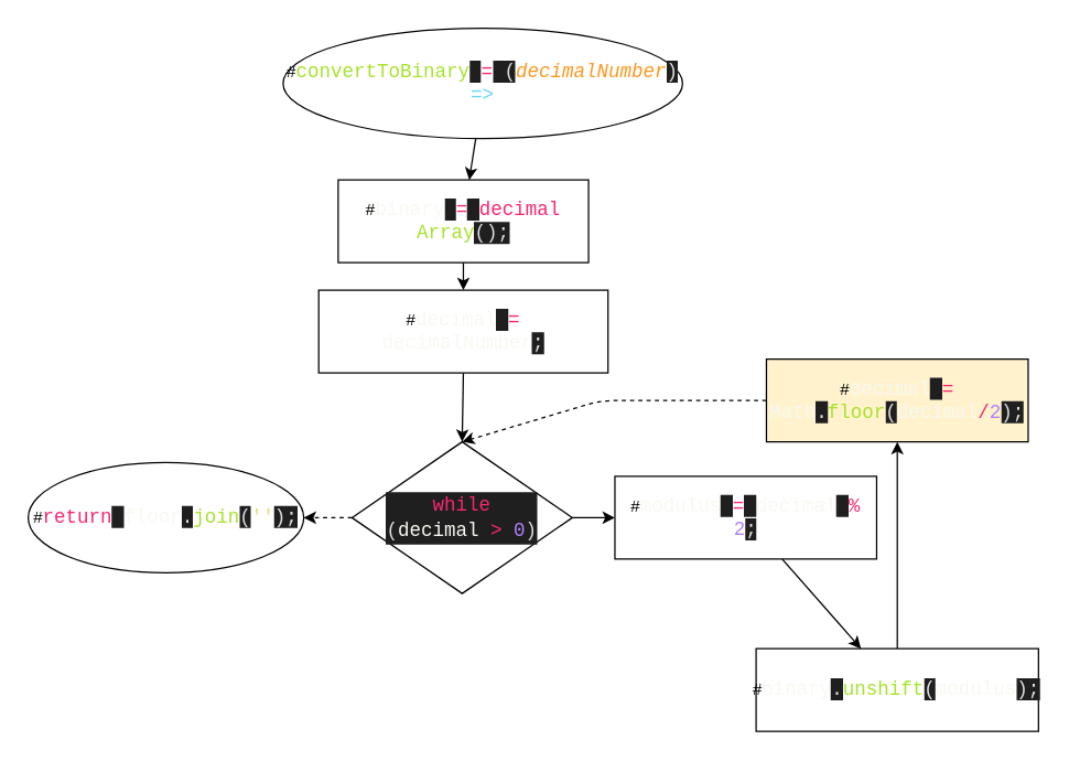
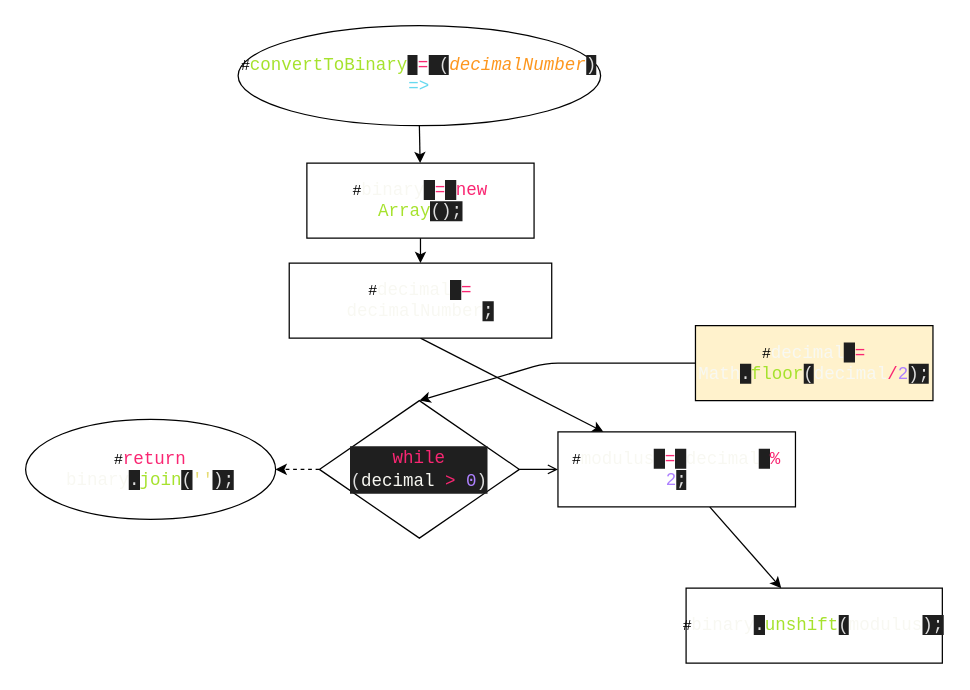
  <mxCell id="0" />
  <mxCell id="1" parent="0" />
- <mxCell id="2" value="#&lt;span style=&quot;font-family: Consolas, &amp;quot;Courier New&amp;quot;, monospace; font-size: 14px; color: rgb(249, 38, 114);&quot;&gt;return&lt;/span&gt;&lt;span style=&quot;background-color: rgb(31, 31, 31); color: rgb(221, 221, 221); font-family: Consolas, &amp;quot;Courier New&amp;quot;, monospace; font-size: 14px;&quot;&gt; &lt;/span&gt;&lt;span style=&quot;font-family: Consolas, &amp;quot;Courier New&amp;quot;, monospace; font-size: 14px; color: rgb(248, 248, 242);&quot;&gt;floor&lt;/span&gt;&lt;span style=&quot;background-color: rgb(31, 31, 31); color: rgb(221, 221, 221); font-family: Consolas, &amp;quot;Courier New&amp;quot;, monospace; font-size: 14px;&quot;&gt;.&lt;/span&gt;&lt;span style=&quot;font-family: Consolas, &amp;quot;Courier New&amp;quot;, monospace; font-size: 14px; color: rgb(166, 226, 46);&quot;&gt;join&lt;/span&gt;&lt;span style=&quot;background-color: rgb(31, 31, 31); color: rgb(221, 221, 221); font-family: Consolas, &amp;quot;Courier New&amp;quot;, monospace; font-size: 14px;&quot;&gt;(&lt;/span&gt;&lt;span style=&quot;font-family: Consolas, &amp;quot;Courier New&amp;quot;, monospace; font-size: 14px; color: rgb(230, 219, 116);&quot;&gt;''&lt;/span&gt;&lt;span style=&quot;background-color: rgb(31, 31, 31); color: rgb(221, 221, 221); font-family: Consolas, &amp;quot;Courier New&amp;quot;, monospace; font-size: 14px;&quot;&gt;);&lt;/span&gt;" style="ellipse;whiteSpace=wrap;html=1;" parent="1" vertex="1"><mxGeometry x="20" y="335" width="200" height="80" as="geometry" /></mxCell>
+ <mxCell id="2" value="#&lt;span style=&quot;font-family: Consolas, &amp;quot;Courier New&amp;quot;, monospace; font-size: 14px; color: rgb(249, 38, 114);&quot;&gt;return&lt;/span&gt;&lt;span style=&quot;background-color: rgb(31, 31, 31); color: rgb(221, 221, 221); font-family: Consolas, &amp;quot;Courier New&amp;quot;, monospace; font-size: 14px;&quot;&gt; &lt;/span&gt;&lt;span style=&quot;font-family: Consolas, &amp;quot;Courier New&amp;quot;, monospace; font-size: 14px; color: rgb(248, 248, 242);&quot;&gt;binary&lt;/span&gt;&lt;span style=&quot;background-color: rgb(31, 31, 31); color: rgb(221, 221, 221); font-family: Consolas, &amp;quot;Courier New&amp;quot;, monospace; font-size: 14px;&quot;&gt;.&lt;/span&gt;&lt;span style=&quot;font-family: Consolas, &amp;quot;Courier New&amp;quot;, monospace; font-size: 14px; color: rgb(166, 226, 46);&quot;&gt;join&lt;/span&gt;&lt;span style=&quot;background-color: rgb(31, 31, 31); color: rgb(221, 221, 221); font-family: Consolas, &amp;quot;Courier New&amp;quot;, monospace; font-size: 14px;&quot;&gt;(&lt;/span&gt;&lt;span style=&quot;font-family: Consolas, &amp;quot;Courier New&amp;quot;, monospace; font-size: 14px; color: rgb(230, 219, 116);&quot;&gt;''&lt;/span&gt;&lt;span style=&quot;background-color: rgb(31, 31, 31); color: rgb(221, 221, 221); font-family: Consolas, &amp;quot;Courier New&amp;quot;, monospace; font-size: 14px;&quot;&gt;);&lt;/span&gt;" style="ellipse;whiteSpace=wrap;html=1;" parent="1" vertex="1"><mxGeometry x="20" y="335" width="200" height="80" as="geometry" /></mxCell>
  <mxCell id="3" value="" style="edgeStyle=none;html=1;" edge="1" parent="1" source="4" target="6"><mxGeometry relative="1" as="geometry" /></mxCell>
- <mxCell id="4" value="#&lt;span style=&quot;font-family: Consolas, &amp;quot;Courier New&amp;quot;, monospace; font-size: 14px; color: rgb(166, 226, 46);&quot;&gt;convertToBinary&lt;/span&gt;&lt;span style=&quot;background-color: rgb(31, 31, 31); color: rgb(221, 221, 221); font-family: Consolas, &amp;quot;Courier New&amp;quot;, monospace; font-size: 14px;&quot;&gt; &lt;/span&gt;&lt;span style=&quot;font-family: Consolas, &amp;quot;Courier New&amp;quot;, monospace; font-size: 14px; color: rgb(249, 38, 114);&quot;&gt;=&lt;/span&gt;&lt;span style=&quot;background-color: rgb(31, 31, 31); color: rgb(221, 221, 221); font-family: Consolas, &amp;quot;Courier New&amp;quot;, monospace; font-size: 14px;&quot;&gt; (&lt;/span&gt;&lt;span style=&quot;font-family: Consolas, &amp;quot;Courier New&amp;quot;, monospace; font-size: 14px; color: rgb(253, 151, 31); font-style: italic;&quot;&gt;decimalNumber&lt;/span&gt;&lt;span style=&quot;background-color: rgb(31, 31, 31); color: rgb(221, 221, 221); font-family: Consolas, &amp;quot;Courier New&amp;quot;, monospace; font-size: 14px;&quot;&gt;) &lt;/span&gt;&lt;span style=&quot;font-family: Consolas, &amp;quot;Courier New&amp;quot;, monospace; font-size: 14px; color: rgb(102, 217, 239); font-style: italic;&quot;&gt;=&amp;gt;&lt;/span&gt;" style="ellipse;whiteSpace=wrap;html=1;" vertex="1" parent="1"><mxGeometry x="205" y="20" width="290" height="80" as="geometry" /></mxCell>
+ <mxCell id="4" value="#&lt;span style=&quot;font-family: Consolas, &amp;quot;Courier New&amp;quot;, monospace; font-size: 14px; color: rgb(166, 226, 46);&quot;&gt;convertToBinary&lt;/span&gt;&lt;span style=&quot;background-color: rgb(31, 31, 31); color: rgb(221, 221, 221); font-family: Consolas, &amp;quot;Courier New&amp;quot;, monospace; font-size: 14px;&quot;&gt; &lt;/span&gt;&lt;span style=&quot;font-family: Consolas, &amp;quot;Courier New&amp;quot;, monospace; font-size: 14px; color: rgb(249, 38, 114);&quot;&gt;=&lt;/span&gt;&lt;span style=&quot;background-color: rgb(31, 31, 31); color: rgb(221, 221, 221); font-family: Consolas, &amp;quot;Courier New&amp;quot;, monospace; font-size: 14px;&quot;&gt; (&lt;/span&gt;&lt;span style=&quot;font-family: Consolas, &amp;quot;Courier New&amp;quot;, monospace; font-size: 14px; color: rgb(253, 151, 31); font-style: italic;&quot;&gt;decimalNumber&lt;/span&gt;&lt;span style=&quot;background-color: rgb(31, 31, 31); color: rgb(221, 221, 221); font-family: Consolas, &amp;quot;Courier New&amp;quot;, monospace; font-size: 14px;&quot;&gt;) &lt;/span&gt;&lt;span style=&quot;font-family: Consolas, &amp;quot;Courier New&amp;quot;, monospace; font-size: 14px; color: rgb(102, 217, 239); font-style: italic;&quot;&gt;=&amp;gt;&lt;/span&gt;" style="ellipse;whiteSpace=wrap;html=1;" vertex="1" parent="1"><mxGeometry x="190" y="20" width="290" height="80" as="geometry" /></mxCell>
  <mxCell id="5" style="edgeStyle=none;html=1;entryX=0.5;entryY=0;entryDx=0;entryDy=0;" edge="1" parent="1" source="6" target="8"><mxGeometry relative="1" as="geometry" /></mxCell>
- <mxCell id="6" value="#&lt;span style=&quot;font-family: Consolas, &amp;quot;Courier New&amp;quot;, monospace; font-size: 14px; color: rgb(248, 248, 242);&quot;&gt;binary&lt;/span&gt;&lt;span style=&quot;background-color: rgb(31, 31, 31); color: rgb(221, 221, 221); font-family: Consolas, &amp;quot;Courier New&amp;quot;, monospace; font-size: 14px;&quot;&gt; &lt;/span&gt;&lt;span style=&quot;font-family: Consolas, &amp;quot;Courier New&amp;quot;, monospace; font-size: 14px; color: rgb(249, 38, 114);&quot;&gt;=&lt;/span&gt;&lt;span style=&quot;background-color: rgb(31, 31, 31); color: rgb(221, 221, 221); font-family: Consolas, &amp;quot;Courier New&amp;quot;, monospace; font-size: 14px;&quot;&gt; &lt;/span&gt;&lt;span style=&quot;font-family: Consolas, &amp;quot;Courier New&amp;quot;, monospace; font-size: 14px; color: rgb(249, 38, 114);&quot;&gt;decimal&lt;/span&gt;&lt;span style=&quot;background-color: rgb(31, 31, 31); color: rgb(221, 221, 221); font-family: Consolas, &amp;quot;Courier New&amp;quot;, monospace; font-size: 14px;&quot;&gt; &lt;/span&gt;&lt;span style=&quot;font-family: Consolas, &amp;quot;Courier New&amp;quot;, monospace; font-size: 14px; color: rgb(166, 226, 46);&quot;&gt;Array&lt;/span&gt;&lt;span style=&quot;background-color: rgb(31, 31, 31); color: rgb(221, 221, 221); font-family: Consolas, &amp;quot;Courier New&amp;quot;, monospace; font-size: 14px;&quot;&gt;();&lt;/span&gt;" style="rounded=0;whiteSpace=wrap;html=1;" vertex="1" parent="1"><mxGeometry x="245" y="130" width="181.75" height="60" as="geometry" /></mxCell>
- <mxCell id="7" value="" style="edgeStyle=none;html=1;entryX=0.5;entryY=0;entryDx=0;entryDy=0;exitX=0.5;exitY=1;exitDx=0;exitDy=0;" edge="1" parent="1" source="8" target="11"><mxGeometry relative="1" as="geometry"><mxPoint x="335.87" y="320" as="targetPoint" /></mxGeometry></mxCell>
+ <mxCell id="6" value="#&lt;span style=&quot;font-family: Consolas, &amp;quot;Courier New&amp;quot;, monospace; font-size: 14px; color: rgb(248, 248, 242);&quot;&gt;binary&lt;/span&gt;&lt;span style=&quot;background-color: rgb(31, 31, 31); color: rgb(221, 221, 221); font-family: Consolas, &amp;quot;Courier New&amp;quot;, monospace; font-size: 14px;&quot;&gt; &lt;/span&gt;&lt;span style=&quot;font-family: Consolas, &amp;quot;Courier New&amp;quot;, monospace; font-size: 14px; color: rgb(249, 38, 114);&quot;&gt;=&lt;/span&gt;&lt;span style=&quot;background-color: rgb(31, 31, 31); color: rgb(221, 221, 221); font-family: Consolas, &amp;quot;Courier New&amp;quot;, monospace; font-size: 14px;&quot;&gt; &lt;/span&gt;&lt;span style=&quot;font-family: Consolas, &amp;quot;Courier New&amp;quot;, monospace; font-size: 14px; color: rgb(249, 38, 114);&quot;&gt;new&lt;/span&gt;&lt;span style=&quot;background-color: rgb(31, 31, 31); color: rgb(221, 221, 221); font-family: Consolas, &amp;quot;Courier New&amp;quot;, monospace; font-size: 14px;&quot;&gt; &lt;/span&gt;&lt;span style=&quot;font-family: Consolas, &amp;quot;Courier New&amp;quot;, monospace; font-size: 14px; color: rgb(166, 226, 46);&quot;&gt;Array&lt;/span&gt;&lt;span style=&quot;background-color: rgb(31, 31, 31); color: rgb(221, 221, 221); font-family: Consolas, &amp;quot;Courier New&amp;quot;, monospace; font-size: 14px;&quot;&gt;();&lt;/span&gt;" style="rounded=0;whiteSpace=wrap;html=1;" vertex="1" parent="1"><mxGeometry x="245" y="130" width="181.75" height="60" as="geometry" /></mxCell>
+ <mxCell id="7" value="" style="edgeStyle=none;html=1;exitX=0.5;exitY=1;exitDx=0;exitDy=0;" edge="1" parent="1" source="8" target="13"><mxGeometry relative="1" as="geometry"><mxPoint x="335.87" y="320" as="targetPoint" /></mxGeometry></mxCell>
  <mxCell id="8" value="#&lt;span style=&quot;font-family: Consolas, &amp;quot;Courier New&amp;quot;, monospace; font-size: 14px; color: rgb(248, 248, 242);&quot;&gt;decimal&lt;/span&gt;&lt;span style=&quot;background-color: rgb(31, 31, 31); color: rgb(221, 221, 221); font-family: Consolas, &amp;quot;Courier New&amp;quot;, monospace; font-size: 14px;&quot;&gt; &lt;/span&gt;&lt;span style=&quot;font-family: Consolas, &amp;quot;Courier New&amp;quot;, monospace; font-size: 14px; color: rgb(249, 38, 114);&quot;&gt;=&lt;/span&gt;&lt;span style=&quot;background-color: rgb(31, 31, 31); color: rgb(221, 221, 221); font-family: Consolas, &amp;quot;Courier New&amp;quot;, monospace; font-size: 14px;&quot;&gt; &lt;/span&gt;&lt;span style=&quot;font-family: Consolas, &amp;quot;Courier New&amp;quot;, monospace; font-size: 14px; color: rgb(248, 248, 242);&quot;&gt;decimalNumber&lt;/span&gt;&lt;span style=&quot;background-color: rgb(31, 31, 31); color: rgb(221, 221, 221); font-family: Consolas, &amp;quot;Courier New&amp;quot;, monospace; font-size: 14px;&quot;&gt;;&lt;/span&gt;" style="rounded=0;whiteSpace=wrap;html=1;" vertex="1" parent="1"><mxGeometry x="230.88" y="210" width="210" height="60" as="geometry" /></mxCell>
  <mxCell id="9" value="" style="edgeStyle=none;html=1;dashed=1;" edge="1" parent="1" source="11" target="2"><mxGeometry relative="1" as="geometry" /></mxCell>
- <mxCell id="10" value="" style="edgeStyle=none;html=1;" edge="1" parent="1" source="11" target="13"><mxGeometry relative="1" as="geometry" /></mxCell>
+ <mxCell id="10" value="" style="edgeStyle=none;html=1;endArrow=open;" edge="1" parent="1" source="11" target="13"><mxGeometry relative="1" as="geometry" /></mxCell>
  <mxCell id="11" value="&lt;div style=&quot;color: rgb(221, 221, 221); background-color: rgb(31, 31, 31); font-family: Consolas, &amp;quot;Courier New&amp;quot;, monospace; font-size: 14px; line-height: 19px;&quot;&gt;&lt;span style=&quot;color: #f92672;&quot;&gt;while&lt;/span&gt;&lt;/div&gt;&lt;div style=&quot;color: rgb(221, 221, 221); background-color: rgb(31, 31, 31); font-family: Consolas, &amp;quot;Courier New&amp;quot;, monospace; font-size: 14px; line-height: 19px;&quot;&gt;(&lt;span style=&quot;color: rgb(248, 248, 242);&quot;&gt;decimal&lt;/span&gt; &lt;span style=&quot;color: rgb(249, 38, 114);&quot;&gt;&amp;gt;&lt;/span&gt; &lt;span style=&quot;color: rgb(174, 129, 255);&quot;&gt;0&lt;/span&gt;)&lt;/div&gt;" style="rhombus;whiteSpace=wrap;html=1;" vertex="1" parent="1"><mxGeometry x="255" y="320" width="160" height="110" as="geometry" /></mxCell>
  <mxCell id="12" value="" style="edgeStyle=none;html=1;" edge="1" parent="1" source="13" target="15"><mxGeometry relative="1" as="geometry" /></mxCell>
  <mxCell id="13" value="#&lt;span style=&quot;font-family: Consolas, &amp;quot;Courier New&amp;quot;, monospace; font-size: 14px; color: rgb(248, 248, 242);&quot;&gt;modulus&lt;/span&gt;&lt;span style=&quot;background-color: rgb(31, 31, 31); color: rgb(221, 221, 221); font-family: Consolas, &amp;quot;Courier New&amp;quot;, monospace; font-size: 14px;&quot;&gt; &lt;/span&gt;&lt;span style=&quot;font-family: Consolas, &amp;quot;Courier New&amp;quot;, monospace; font-size: 14px; color: rgb(249, 38, 114);&quot;&gt;=&lt;/span&gt;&lt;span style=&quot;background-color: rgb(31, 31, 31); color: rgb(221, 221, 221); font-family: Consolas, &amp;quot;Courier New&amp;quot;, monospace; font-size: 14px;&quot;&gt; &lt;/span&gt;&lt;span style=&quot;font-family: Consolas, &amp;quot;Courier New&amp;quot;, monospace; font-size: 14px; color: rgb(248, 248, 242);&quot;&gt;decimal&lt;/span&gt;&lt;span style=&quot;background-color: rgb(31, 31, 31); color: rgb(221, 221, 221); font-family: Consolas, &amp;quot;Courier New&amp;quot;, monospace; font-size: 14px;&quot;&gt; &lt;/span&gt;&lt;span style=&quot;font-family: Consolas, &amp;quot;Courier New&amp;quot;, monospace; font-size: 14px; color: rgb(249, 38, 114);&quot;&gt;%&lt;/span&gt;&lt;span style=&quot;background-color: rgb(31, 31, 31); color: rgb(221, 221, 221); font-family: Consolas, &amp;quot;Courier New&amp;quot;, monospace; font-size: 14px;&quot;&gt; &lt;/span&gt;&lt;span style=&quot;font-family: Consolas, &amp;quot;Courier New&amp;quot;, monospace; font-size: 14px; color: rgb(174, 129, 255);&quot;&gt;2&lt;/span&gt;&lt;span style=&quot;background-color: rgb(31, 31, 31); color: rgb(221, 221, 221); font-family: Consolas, &amp;quot;Courier New&amp;quot;, monospace; font-size: 14px;&quot;&gt;;&lt;br&gt;&lt;/span&gt;" style="rounded=0;whiteSpace=wrap;html=1;" vertex="1" parent="1"><mxGeometry x="445.87" y="345" width="190" height="60" as="geometry" /></mxCell>
- <mxCell id="14" style="edgeStyle=none;html=1;entryX=0.5;entryY=1;entryDx=0;entryDy=0;" edge="1" parent="1" source="15" target="17"><mxGeometry relative="1" as="geometry" /></mxCell>
  <mxCell id="15" value="#&lt;span style=&quot;font-family: Consolas, &amp;quot;Courier New&amp;quot;, monospace; font-size: 14px; color: rgb(248, 248, 242);&quot;&gt;binary&lt;/span&gt;&lt;span style=&quot;background-color: rgb(31, 31, 31); color: rgb(221, 221, 221); font-family: Consolas, &amp;quot;Courier New&amp;quot;, monospace; font-size: 14px;&quot;&gt;.&lt;/span&gt;&lt;span style=&quot;font-family: Consolas, &amp;quot;Courier New&amp;quot;, monospace; font-size: 14px; color: rgb(166, 226, 46);&quot;&gt;unshift&lt;/span&gt;&lt;span style=&quot;background-color: rgb(31, 31, 31); color: rgb(221, 221, 221); font-family: Consolas, &amp;quot;Courier New&amp;quot;, monospace; font-size: 14px;&quot;&gt;(&lt;/span&gt;&lt;span style=&quot;font-family: Consolas, &amp;quot;Courier New&amp;quot;, monospace; font-size: 14px; color: rgb(248, 248, 242);&quot;&gt;modulus&lt;/span&gt;&lt;span style=&quot;background-color: rgb(31, 31, 31); color: rgb(221, 221, 221); font-family: Consolas, &amp;quot;Courier New&amp;quot;, monospace; font-size: 14px;&quot;&gt;);&lt;/span&gt;" style="rounded=0;whiteSpace=wrap;html=1;" vertex="1" parent="1"><mxGeometry x="548.37" y="470" width="205" height="60" as="geometry" /></mxCell>
- <mxCell id="16" style="edgeStyle=none;html=1;entryX=0.5;entryY=0;entryDx=0;entryDy=0;dashed=1;" edge="1" parent="1" source="17" target="11"><mxGeometry relative="1" as="geometry"><Array as="points"><mxPoint x="435.87" y="290" /></Array></mxGeometry></mxCell>
+ <mxCell id="16" style="edgeStyle=none;html=1;entryX=0.5;entryY=0;entryDx=0;entryDy=0;" edge="1" parent="1" source="17" target="11"><mxGeometry relative="1" as="geometry"><Array as="points"><mxPoint x="435.87" y="290" /></Array></mxGeometry></mxCell>
  <mxCell id="17" value="#&lt;span style=&quot;font-family: Consolas, &amp;quot;Courier New&amp;quot;, monospace; font-size: 14px; color: rgb(248, 248, 242);&quot;&gt;decimal&lt;/span&gt;&lt;span style=&quot;background-color: rgb(31, 31, 31); color: rgb(221, 221, 221); font-family: Consolas, &amp;quot;Courier New&amp;quot;, monospace; font-size: 14px;&quot;&gt; &lt;/span&gt;&lt;span style=&quot;font-family: Consolas, &amp;quot;Courier New&amp;quot;, monospace; font-size: 14px; color: rgb(249, 38, 114);&quot;&gt;=&lt;/span&gt;&lt;span style=&quot;background-color: rgb(31, 31, 31); color: rgb(221, 221, 221); font-family: Consolas, &amp;quot;Courier New&amp;quot;, monospace; font-size: 14px;&quot;&gt; &lt;/span&gt;&lt;span style=&quot;font-family: Consolas, &amp;quot;Courier New&amp;quot;, monospace; font-size: 14px; color: rgb(248, 248, 242);&quot;&gt;Math&lt;/span&gt;&lt;span style=&quot;background-color: rgb(31, 31, 31); color: rgb(221, 221, 221); font-family: Consolas, &amp;quot;Courier New&amp;quot;, monospace; font-size: 14px;&quot;&gt;.&lt;/span&gt;&lt;span style=&quot;font-family: Consolas, &amp;quot;Courier New&amp;quot;, monospace; font-size: 14px; color: rgb(166, 226, 46);&quot;&gt;floor&lt;/span&gt;&lt;span style=&quot;background-color: rgb(31, 31, 31); color: rgb(221, 221, 221); font-family: Consolas, &amp;quot;Courier New&amp;quot;, monospace; font-size: 14px;&quot;&gt;(&lt;/span&gt;&lt;span style=&quot;font-family: Consolas, &amp;quot;Courier New&amp;quot;, monospace; font-size: 14px; color: rgb(248, 248, 242);&quot;&gt;decimal&lt;/span&gt;&lt;span style=&quot;font-family: Consolas, &amp;quot;Courier New&amp;quot;, monospace; font-size: 14px; color: rgb(249, 38, 114);&quot;&gt;/&lt;/span&gt;&lt;span style=&quot;font-family: Consolas, &amp;quot;Courier New&amp;quot;, monospace; font-size: 14px; color: rgb(174, 129, 255);&quot;&gt;2&lt;/span&gt;&lt;span style=&quot;background-color: rgb(31, 31, 31); color: rgb(221, 221, 221); font-family: Consolas, &amp;quot;Courier New&amp;quot;, monospace; font-size: 14px;&quot;&gt;);&lt;/span&gt;" style="rounded=0;whiteSpace=wrap;html=1;fillColor=#fff2cc;" vertex="1" parent="1"><mxGeometry x="555.87" y="260" width="190" height="60" as="geometry" /></mxCell>
